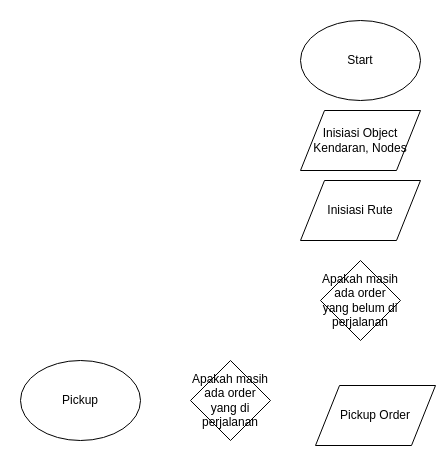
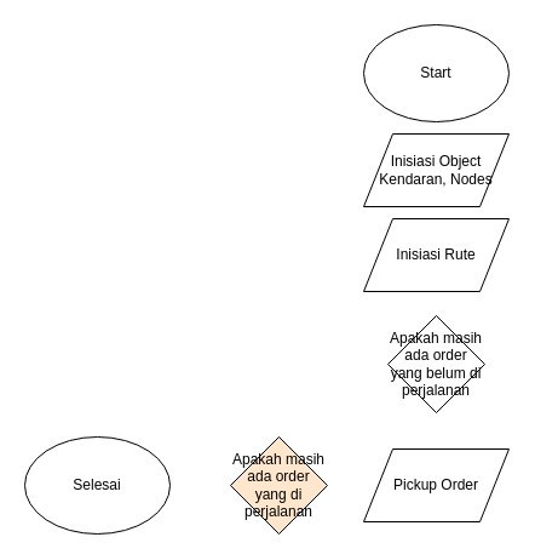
  <mxCell id="0" />
  <mxCell id="1" parent="0" />
  <mxCell id="2" value="Start" style="ellipse;whiteSpace=wrap;html=1;" vertex="1" parent="1"><mxGeometry x="300" y="20" width="120" height="80" as="geometry" /></mxCell>
  <mxCell id="3" value="Inisiasi Object Kendaran, Nodes" style="shape=parallelogram;perimeter=parallelogramPerimeter;whiteSpace=wrap;html=1;" vertex="1" parent="1"><mxGeometry x="300" y="110" width="120" height="60" as="geometry" /></mxCell>
  <mxCell id="4" value="Inisiasi Rute" style="shape=parallelogram;perimeter=parallelogramPerimeter;whiteSpace=wrap;html=1;" vertex="1" parent="1"><mxGeometry x="300" y="180" width="120" height="60" as="geometry" /></mxCell>
  <mxCell id="5" value="Apakah masih ada order yang belum di perjalanan" style="rhombus;whiteSpace=wrap;html=1;" vertex="1" parent="1"><mxGeometry x="320" y="260" width="80" height="80" as="geometry" /></mxCell>
- <mxCell id="6" value="Apakah masih ada order yang di perjalanan" style="rhombus;whiteSpace=wrap;html=1;" vertex="1" parent="1"><mxGeometry x="190" y="360" width="80" height="80" as="geometry" /></mxCell>
- <mxCell id="7" value="Pickup" style="ellipse;whiteSpace=wrap;html=1;" vertex="1" parent="1"><mxGeometry x="20" y="360" width="120" height="80" as="geometry" /></mxCell>
- <mxCell id="8" value="Pickup Order" style="shape=parallelogram;perimeter=parallelogramPerimeter;whiteSpace=wrap;html=1;" vertex="1" parent="1"><mxGeometry x="315" y="385" width="120" height="60" as="geometry" /></mxCell>
+ <mxCell id="6" value="Apakah masih ada order yang di perjalanan" style="rhombus;whiteSpace=wrap;html=1;fillColor=#ffe6cc;" vertex="1" parent="1"><mxGeometry x="190" y="360" width="80" height="80" as="geometry" /></mxCell>
+ <mxCell id="7" value="Selesai" style="ellipse;whiteSpace=wrap;html=1;" vertex="1" parent="1"><mxGeometry x="20" y="360" width="120" height="80" as="geometry" /></mxCell>
+ <mxCell id="8" value="Pickup Order" style="shape=parallelogram;perimeter=parallelogramPerimeter;whiteSpace=wrap;html=1;" vertex="1" parent="1"><mxGeometry x="300" y="370" width="120" height="60" as="geometry" /></mxCell>
